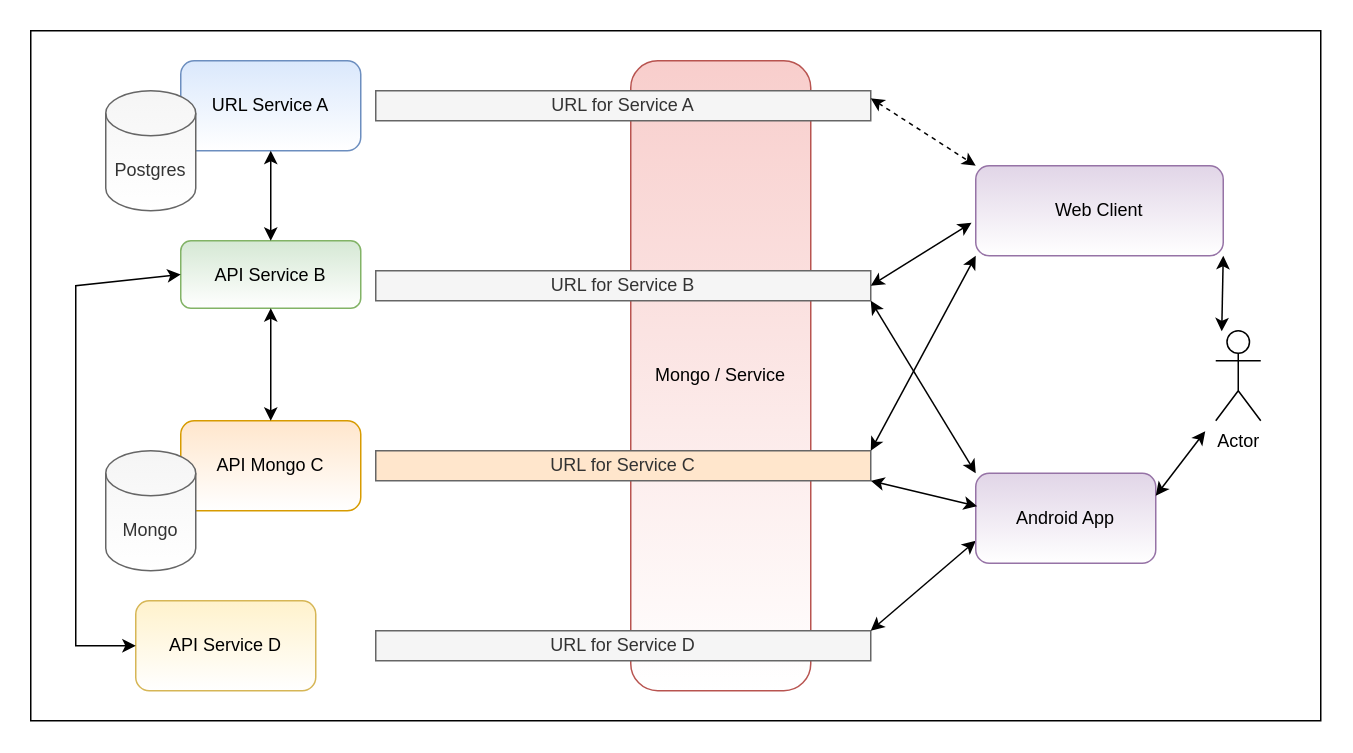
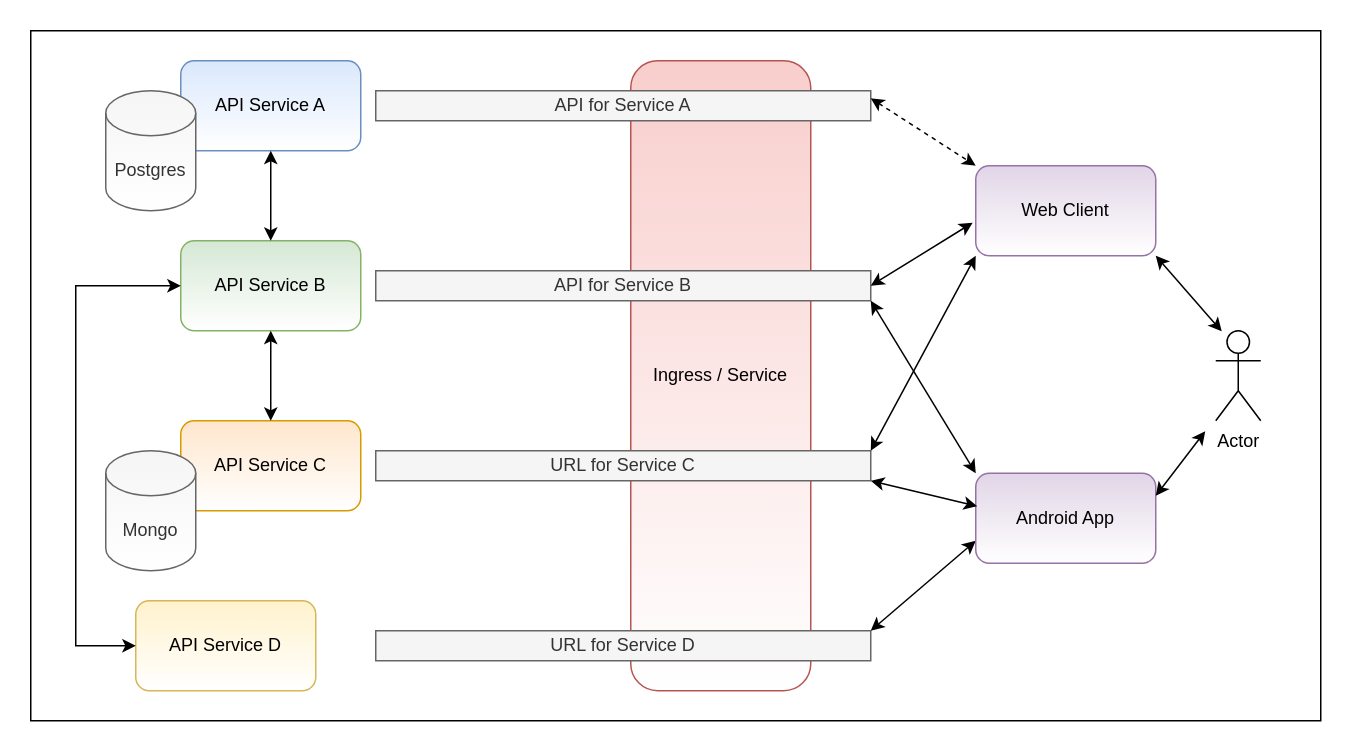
  <mxCell id="0" />
  <mxCell id="1" parent="0" />
  <mxCell id="2" value="" style="rounded=0;whiteSpace=wrap;html=1;" parent="1" vertex="1"><mxGeometry x="20" y="20" width="860" height="460" as="geometry" /></mxCell>
- <mxCell id="3" value="URL Service A" style="rounded=1;whiteSpace=wrap;html=1;fillColor=#dae8fc;strokeColor=#6c8ebf;gradientColor=#ffffff;" parent="1" vertex="1"><mxGeometry x="120" y="40" width="120" height="60" as="geometry" /></mxCell>
- <mxCell id="4" value="API Service B" style="rounded=1;whiteSpace=wrap;html=1;fillColor=#d5e8d4;strokeColor=#82b366;gradientColor=#ffffff;" parent="1" vertex="1"><mxGeometry x="120" y="160" width="120" height="45" as="geometry" /></mxCell>
- <mxCell id="5" value="API Mongo C" style="rounded=1;whiteSpace=wrap;html=1;fillColor=#ffe6cc;strokeColor=#d79b00;gradientColor=#ffffff;" parent="1" vertex="1"><mxGeometry x="120" y="280" width="120" height="60" as="geometry" /></mxCell>
+ <mxCell id="3" value="API Service A" style="rounded=1;whiteSpace=wrap;html=1;fillColor=#dae8fc;strokeColor=#6c8ebf;gradientColor=#ffffff;" parent="1" vertex="1"><mxGeometry x="120" y="40" width="120" height="60" as="geometry" /></mxCell>
+ <mxCell id="4" value="API Service B" style="rounded=1;whiteSpace=wrap;html=1;fillColor=#d5e8d4;strokeColor=#82b366;gradientColor=#ffffff;" parent="1" vertex="1"><mxGeometry x="120" y="160" width="120" height="60" as="geometry" /></mxCell>
+ <mxCell id="5" value="API Service C" style="rounded=1;whiteSpace=wrap;html=1;fillColor=#ffe6cc;strokeColor=#d79b00;gradientColor=#ffffff;" parent="1" vertex="1"><mxGeometry x="120" y="280" width="120" height="60" as="geometry" /></mxCell>
  <mxCell id="6" value="API Service D" style="rounded=1;whiteSpace=wrap;html=1;fillColor=#fff2cc;strokeColor=#d6b656;gradientColor=#ffffff;" parent="1" vertex="1"><mxGeometry x="90" y="400" width="120" height="60" as="geometry" /></mxCell>
  <mxCell id="7" value="Postgres" style="shape=cylinder3;whiteSpace=wrap;html=1;boundedLbl=1;backgroundOutline=1;size=15;fillColor=#f5f5f5;strokeColor=#666666;fontColor=#333333;gradientColor=#ffffff;" parent="1" vertex="1"><mxGeometry x="70" y="60" width="60" height="80" as="geometry" /></mxCell>
  <mxCell id="8" value="Mongo" style="shape=cylinder3;whiteSpace=wrap;html=1;boundedLbl=1;backgroundOutline=1;size=15;fillColor=#f5f5f5;fontColor=#333333;strokeColor=#666666;gradientColor=#ffffff;" parent="1" vertex="1"><mxGeometry x="70" y="300" width="60" height="80" as="geometry" /></mxCell>
  <mxCell id="9" value="" style="endArrow=classic;startArrow=classic;html=1;rounded=0;entryX=0.5;entryY=1;entryDx=0;entryDy=0;exitX=0.5;exitY=0;exitDx=0;exitDy=0;" parent="1" source="5" target="4" edge="1"><mxGeometry width="50" height="50" relative="1" as="geometry"><mxPoint x="-30" y="310" as="sourcePoint" /><mxPoint x="20" y="260" as="targetPoint" /></mxGeometry></mxCell>
  <mxCell id="10" value="" style="endArrow=classic;startArrow=classic;html=1;rounded=0;exitX=0;exitY=0.5;exitDx=0;exitDy=0;entryX=0;entryY=0.5;entryDx=0;entryDy=0;" parent="1" source="6" target="4" edge="1"><mxGeometry width="50" height="50" relative="1" as="geometry"><mxPoint x="-80" y="430" as="sourcePoint" /><mxPoint x="-30" y="380" as="targetPoint" /><Array as="points"><mxPoint x="50" y="430" /><mxPoint x="50" y="190" /></Array></mxGeometry></mxCell>
  <mxCell id="11" value="" style="endArrow=classic;startArrow=classic;html=1;rounded=0;entryX=0.5;entryY=1;entryDx=0;entryDy=0;exitX=0.5;exitY=0;exitDx=0;exitDy=0;" parent="1" source="4" target="3" edge="1"><mxGeometry width="50" height="50" relative="1" as="geometry"><mxPoint x="390" y="240" as="sourcePoint" /><mxPoint x="440" y="190" as="targetPoint" /></mxGeometry></mxCell>
- <mxCell id="12" value="Mongo / Service" style="rounded=1;whiteSpace=wrap;html=1;fillColor=#f8cecc;strokeColor=#b85450;gradientColor=#ffffff;" parent="1" vertex="1"><mxGeometry x="420" y="40" width="120" height="420" as="geometry" /></mxCell>
- <mxCell id="13" value="URL for Service A" style="rounded=0;whiteSpace=wrap;html=1;fillColor=#f5f5f5;fontColor=#333333;strokeColor=#666666;" parent="1" vertex="1"><mxGeometry x="250" y="60" width="330" height="20" as="geometry" /></mxCell>
- <mxCell id="14" value="URL for Service B" style="rounded=0;whiteSpace=wrap;html=1;fillColor=#f5f5f5;fontColor=#333333;strokeColor=#666666;" parent="1" vertex="1"><mxGeometry x="250" y="180" width="330" height="20" as="geometry" /></mxCell>
- <mxCell id="15" value="URL for Service C" style="rounded=0;whiteSpace=wrap;html=1;fillColor=#ffe6cc;fontColor=#333333;strokeColor=#666666;" parent="1" vertex="1"><mxGeometry x="250" y="300" width="330" height="20" as="geometry" /></mxCell>
+ <mxCell id="12" value="Ingress / Service" style="rounded=1;whiteSpace=wrap;html=1;fillColor=#f8cecc;strokeColor=#b85450;gradientColor=#ffffff;" parent="1" vertex="1"><mxGeometry x="420" y="40" width="120" height="420" as="geometry" /></mxCell>
+ <mxCell id="13" value="API for Service A" style="rounded=0;whiteSpace=wrap;html=1;fillColor=#f5f5f5;fontColor=#333333;strokeColor=#666666;" parent="1" vertex="1"><mxGeometry x="250" y="60" width="330" height="20" as="geometry" /></mxCell>
+ <mxCell id="14" value="API for Service B" style="rounded=0;whiteSpace=wrap;html=1;fillColor=#f5f5f5;fontColor=#333333;strokeColor=#666666;" parent="1" vertex="1"><mxGeometry x="250" y="180" width="330" height="20" as="geometry" /></mxCell>
+ <mxCell id="15" value="URL for Service C" style="rounded=0;whiteSpace=wrap;html=1;fillColor=#f5f5f5;fontColor=#333333;strokeColor=#666666;" parent="1" vertex="1"><mxGeometry x="250" y="300" width="330" height="20" as="geometry" /></mxCell>
  <mxCell id="16" value="URL for Service D" style="rounded=0;whiteSpace=wrap;html=1;fillColor=#f5f5f5;fontColor=#333333;strokeColor=#666666;" parent="1" vertex="1"><mxGeometry x="250" y="420" width="330" height="20" as="geometry" /></mxCell>
  <mxCell id="17" value="" style="endArrow=classic;startArrow=classic;html=1;rounded=0;exitX=1;exitY=0.25;exitDx=0;exitDy=0;entryX=0;entryY=0;entryDx=0;entryDy=0;dashed=1;" parent="1" source="13" target="21" edge="1"><mxGeometry width="50" height="50" relative="1" as="geometry"><mxPoint x="660" y="200" as="sourcePoint" /><mxPoint x="690" y="227.8" as="targetPoint" /></mxGeometry></mxCell>
  <mxCell id="18" value="" style="endArrow=classic;startArrow=classic;html=1;rounded=0;exitX=1;exitY=0.5;exitDx=0;exitDy=0;entryX=-0.017;entryY=0.633;entryDx=0;entryDy=0;entryPerimeter=0;" parent="1" source="14" edge="1" target="21"><mxGeometry width="50" height="50" relative="1" as="geometry"><mxPoint x="630" y="290" as="sourcePoint" /><mxPoint x="680" y="240" as="targetPoint" /></mxGeometry></mxCell>
  <mxCell id="19" value="" style="endArrow=classic;startArrow=classic;html=1;rounded=0;exitX=1;exitY=0;exitDx=0;exitDy=0;entryX=0;entryY=1;entryDx=0;entryDy=0;" parent="1" source="15" edge="1" target="21"><mxGeometry width="50" height="50" relative="1" as="geometry"><mxPoint x="630" y="310" as="sourcePoint" /><mxPoint x="680" y="260" as="targetPoint" /></mxGeometry></mxCell>
  <mxCell id="20" value="" style="endArrow=classic;startArrow=classic;html=1;rounded=0;exitX=1;exitY=0;exitDx=0;exitDy=0;entryX=0;entryY=0.75;entryDx=0;entryDy=0;" parent="1" source="16" edge="1" target="22"><mxGeometry width="50" height="50" relative="1" as="geometry"><mxPoint x="640" y="360" as="sourcePoint" /><mxPoint x="690" y="310" as="targetPoint" /></mxGeometry></mxCell>
- <mxCell id="21" value="Web Client" style="rounded=1;whiteSpace=wrap;html=1;fillColor=#e1d5e7;strokeColor=#9673a6;gradientColor=#ffffff;" vertex="1" parent="1"><mxGeometry x="650" y="110" width="165" height="60" as="geometry" /></mxCell>
+ <mxCell id="21" value="Web Client" style="rounded=1;whiteSpace=wrap;html=1;fillColor=#e1d5e7;strokeColor=#9673a6;gradientColor=#ffffff;" vertex="1" parent="1"><mxGeometry x="650" y="110" width="120" height="60" as="geometry" /></mxCell>
  <mxCell id="22" value="Android App" style="rounded=1;whiteSpace=wrap;html=1;fillColor=#e1d5e7;strokeColor=#9673a6;gradientColor=#ffffff;" vertex="1" parent="1"><mxGeometry x="650" y="315" width="120" height="60" as="geometry" /></mxCell>
  <mxCell id="23" value="" style="endArrow=classic;startArrow=classic;html=1;rounded=0;exitX=1;exitY=1;exitDx=0;exitDy=0;entryX=0;entryY=0;entryDx=0;entryDy=0;" edge="1" parent="1" source="14" target="22"><mxGeometry width="50" height="50" relative="1" as="geometry"><mxPoint x="810" y="330" as="sourcePoint" /><mxPoint x="860" y="280" as="targetPoint" /></mxGeometry></mxCell>
  <mxCell id="24" value="" style="endArrow=classic;startArrow=classic;html=1;rounded=0;exitX=1;exitY=1;exitDx=0;exitDy=0;entryX=0.008;entryY=0.367;entryDx=0;entryDy=0;entryPerimeter=0;" edge="1" parent="1" source="15" target="22"><mxGeometry width="50" height="50" relative="1" as="geometry"><mxPoint x="590" y="210" as="sourcePoint" /><mxPoint x="660" y="340" as="targetPoint" /></mxGeometry></mxCell>
  <mxCell id="25" value="Actor" style="shape=umlActor;verticalLabelPosition=bottom;verticalAlign=top;html=1;outlineConnect=0;rounded=1;shadow=0;glass=0;labelBorderColor=none;sketch=0;gradientColor=#ffffff;perimeterSpacing=7;" vertex="1" parent="1"><mxGeometry x="810" y="220" width="30" height="60" as="geometry" /></mxCell>
  <mxCell id="26" value="" style="endArrow=classic;startArrow=classic;html=1;rounded=0;exitX=1;exitY=1;exitDx=0;exitDy=0;entryX=0.25;entryY=0.1;entryDx=0;entryDy=0;entryPerimeter=0;" edge="1" parent="1" source="21" target="25"><mxGeometry width="50" height="50" relative="1" as="geometry"><mxPoint x="1010" y="330" as="sourcePoint" /><mxPoint x="1060" y="280" as="targetPoint" /></mxGeometry></mxCell>
  <mxCell id="27" value="" style="endArrow=classic;startArrow=classic;html=1;rounded=0;exitX=1;exitY=0.25;exitDx=0;exitDy=0;entryX=0;entryY=1;entryDx=0;entryDy=0;entryPerimeter=0;" edge="1" parent="1" source="22" target="25"><mxGeometry width="50" height="50" relative="1" as="geometry"><mxPoint x="1030" y="370" as="sourcePoint" /><mxPoint x="1080" y="320" as="targetPoint" /></mxGeometry></mxCell>
